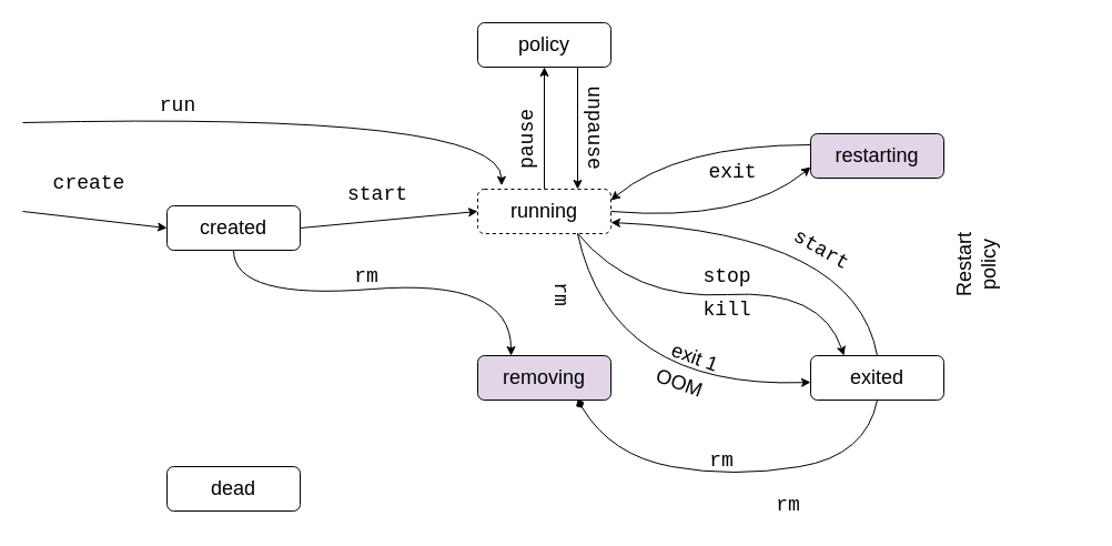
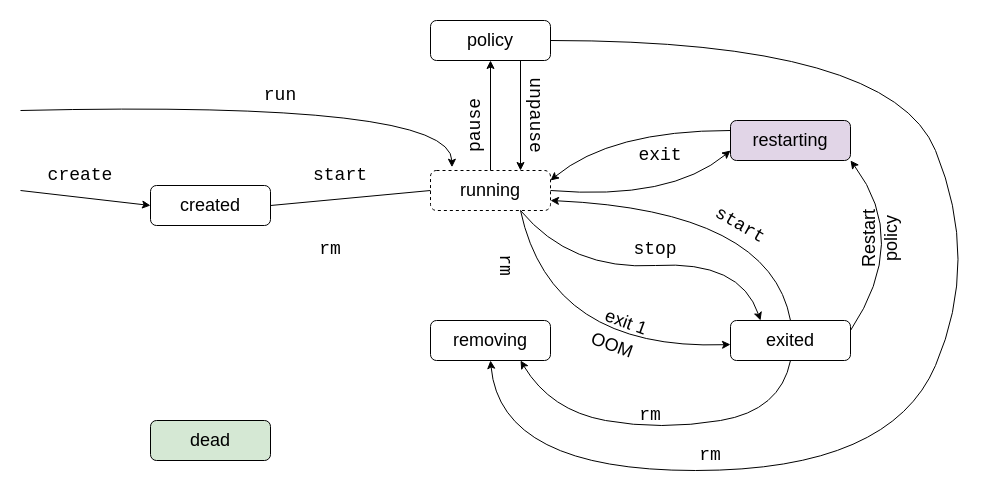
  <mxCell id="0" />
  <mxCell id="1" parent="0" />
  <mxCell id="2" value="&lt;font style=&quot;font-size: 18px;&quot;&gt;created&lt;/font&gt;" style="rounded=1;whiteSpace=wrap;html=1;" vertex="1" parent="1"><mxGeometry x="150" y="185" width="120" height="40" as="geometry" /></mxCell>
- <mxCell id="3" value="&lt;font style=&quot;font-size: 18px;&quot;&gt;dead&lt;/font&gt;" style="rounded=1;whiteSpace=wrap;html=1;" vertex="1" parent="1"><mxGeometry x="150" y="420" width="120" height="40" as="geometry" /></mxCell>
+ <mxCell id="3" value="&lt;font style=&quot;font-size: 18px;&quot;&gt;dead&lt;/font&gt;" style="rounded=1;whiteSpace=wrap;html=1;fillColor=#d5e8d4;" vertex="1" parent="1"><mxGeometry x="150" y="420" width="120" height="40" as="geometry" /></mxCell>
  <mxCell id="4" value="&lt;font style=&quot;font-size: 18px;&quot;&gt;running&lt;/font&gt;" style="rounded=1;whiteSpace=wrap;html=1;dashed=1;" vertex="1" parent="1"><mxGeometry x="430" y="170" width="120" height="40" as="geometry" /></mxCell>
- <mxCell id="5" value="&lt;font style=&quot;font-size: 18px;&quot;&gt;removing&lt;/font&gt;" style="rounded=1;whiteSpace=wrap;html=1;fillColor=#e1d5e7;" vertex="1" parent="1"><mxGeometry x="430" y="320" width="120" height="40" as="geometry" /></mxCell>
+ <mxCell id="5" value="&lt;font style=&quot;font-size: 18px;&quot;&gt;removing&lt;/font&gt;" style="rounded=1;whiteSpace=wrap;html=1;" vertex="1" parent="1"><mxGeometry x="430" y="320" width="120" height="40" as="geometry" /></mxCell>
  <mxCell id="6" value="&lt;font style=&quot;font-size: 18px;&quot;&gt;policy&lt;/font&gt;" style="rounded=1;whiteSpace=wrap;html=1;" vertex="1" parent="1"><mxGeometry x="430" y="20" width="120" height="40" as="geometry" /></mxCell>
  <mxCell id="7" value="&lt;font style=&quot;font-size: 18px;&quot;&gt;restarting&lt;/font&gt;" style="rounded=1;whiteSpace=wrap;html=1;fillColor=#e1d5e7;" vertex="1" parent="1"><mxGeometry x="730" y="120" width="120" height="40" as="geometry" /></mxCell>
  <mxCell id="8" value="&lt;font style=&quot;font-size: 18px;&quot;&gt;exited&lt;/font&gt;" style="rounded=1;whiteSpace=wrap;html=1;" vertex="1" parent="1"><mxGeometry x="730" y="320" width="120" height="40" as="geometry" /></mxCell>
  <mxCell id="9" value="" style="endArrow=classic;html=1;rounded=0;entryX=0;entryY=0.5;entryDx=0;entryDy=0;" edge="1" parent="1" target="2"><mxGeometry width="50" height="50" relative="1" as="geometry"><mxPoint x="20" y="190" as="sourcePoint" /><mxPoint x="80" y="190" as="targetPoint" /></mxGeometry></mxCell>
- <mxCell id="10" value="" style="endArrow=classic;html=1;rounded=0;entryX=0;entryY=0.5;entryDx=0;entryDy=0;exitX=1;exitY=0.5;exitDx=0;exitDy=0;" edge="1" parent="1" source="2" target="4"><mxGeometry width="50" height="50" relative="1" as="geometry"><mxPoint x="280" y="189.29" as="sourcePoint" /><mxPoint x="410" y="189.29" as="targetPoint" /></mxGeometry></mxCell>
+ <mxCell id="10" value="" style="endArrow=none;html=1;rounded=0;entryX=0;entryY=0.5;entryDx=0;entryDy=0;exitX=1;exitY=0.5;exitDx=0;exitDy=0;" edge="1" parent="1" source="2" target="4"><mxGeometry width="50" height="50" relative="1" as="geometry"><mxPoint x="280" y="189.29" as="sourcePoint" /><mxPoint x="410" y="189.29" as="targetPoint" /></mxGeometry></mxCell>
  <mxCell id="11" value="" style="endArrow=classic;html=1;rounded=0;entryX=0.179;entryY=-0.082;entryDx=0;entryDy=0;entryPerimeter=0;curved=1;" edge="1" parent="1" target="4"><mxGeometry width="50" height="50" relative="1" as="geometry"><mxPoint x="20" y="110" as="sourcePoint" /><mxPoint x="470" y="110" as="targetPoint" /><Array as="points"><mxPoint x="451" y="100" /></Array></mxGeometry></mxCell>
  <mxCell id="12" value="" style="endArrow=classic;html=1;rounded=0;entryX=0.5;entryY=1;entryDx=0;entryDy=0;exitX=0.5;exitY=0;exitDx=0;exitDy=0;" edge="1" parent="1" source="4" target="6"><mxGeometry width="50" height="50" relative="1" as="geometry"><mxPoint x="465" y="150" as="sourcePoint" /><mxPoint x="480" y="70" as="targetPoint" /></mxGeometry></mxCell>
  <mxCell id="13" value="" style="endArrow=classic;html=1;rounded=0;entryX=0.75;entryY=0;entryDx=0;entryDy=0;exitX=0.75;exitY=1;exitDx=0;exitDy=0;" edge="1" parent="1" source="6" target="4"><mxGeometry width="50" height="50" relative="1" as="geometry"><mxPoint x="620" y="65" as="sourcePoint" /><mxPoint x="670" y="15" as="targetPoint" /></mxGeometry></mxCell>
- <mxCell id="14" value="" style="curved=1;endArrow=classic;html=1;rounded=0;exitX=0.5;exitY=1;exitDx=0;exitDy=0;entryX=0.25;entryY=0;entryDx=0;entryDy=0;" edge="1" parent="1" source="2" target="5"><mxGeometry width="50" height="50" relative="1" as="geometry"><mxPoint x="350" y="270" as="sourcePoint" /><mxPoint x="510" y="200" as="targetPoint" /><Array as="points"><mxPoint x="210" y="270" /><mxPoint x="460" y="250" /></Array></mxGeometry></mxCell>
- <mxCell id="16" value="" style="endArrow=diamond;html=1;rounded=0;exitX=0.5;exitY=1;exitDx=0;exitDy=0;entryX=0.75;entryY=1;entryDx=0;entryDy=0;curved=1;" edge="1" parent="1" source="8" target="5"><mxGeometry width="50" height="50" relative="1" as="geometry"><mxPoint x="460" y="250" as="sourcePoint" /><mxPoint x="510" y="200" as="targetPoint" /><Array as="points"><mxPoint x="780" y="410" /><mxPoint x="660" y="430" /><mxPoint x="550" y="410" /></Array></mxGeometry></mxCell>
+ <mxCell id="15" value="" style="endArrow=classic;html=1;rounded=0;exitX=1;exitY=0.5;exitDx=0;exitDy=0;entryX=0.5;entryY=1;entryDx=0;entryDy=0;curved=1;" edge="1" parent="1" source="6" target="5"><mxGeometry width="50" height="50" relative="1" as="geometry"><mxPoint x="670" y="60" as="sourcePoint" /><mxPoint x="950" y="90" as="targetPoint" /><Array as="points"><mxPoint x="890" y="40" /><mxPoint x="980" y="260" /><mxPoint x="890" y="470" /><mxPoint x="500" y="470" /></Array></mxGeometry></mxCell>
+ <mxCell id="16" value="" style="endArrow=classic;html=1;rounded=0;exitX=0.5;exitY=1;exitDx=0;exitDy=0;entryX=0.75;entryY=1;entryDx=0;entryDy=0;curved=1;" edge="1" parent="1" source="8" target="5"><mxGeometry width="50" height="50" relative="1" as="geometry"><mxPoint x="460" y="250" as="sourcePoint" /><mxPoint x="510" y="200" as="targetPoint" /><Array as="points"><mxPoint x="780" y="410" /><mxPoint x="660" y="430" /><mxPoint x="550" y="410" /></Array></mxGeometry></mxCell>
  <mxCell id="17" value="" style="endArrow=classic;html=1;rounded=0;entryX=1;entryY=0.25;entryDx=0;entryDy=0;exitX=0;exitY=0.25;exitDx=0;exitDy=0;curved=1;" edge="1" parent="1" source="7" target="4"><mxGeometry width="50" height="50" relative="1" as="geometry"><mxPoint x="460" y="250" as="sourcePoint" /><mxPoint x="510" y="200" as="targetPoint" /><Array as="points"><mxPoint x="610" y="130" /></Array></mxGeometry></mxCell>
  <mxCell id="18" value="" style="endArrow=classic;html=1;rounded=0;entryX=0;entryY=0.75;entryDx=0;entryDy=0;exitX=1;exitY=0.5;exitDx=0;exitDy=0;curved=1;" edge="1" parent="1" source="4" target="7"><mxGeometry width="50" height="50" relative="1" as="geometry"><mxPoint x="460" y="250" as="sourcePoint" /><mxPoint x="510" y="200" as="targetPoint" /><Array as="points"><mxPoint x="670" y="200" /></Array></mxGeometry></mxCell>
  <mxCell id="19" value="" style="endArrow=classic;html=1;rounded=0;entryX=0.25;entryY=0;entryDx=0;entryDy=0;exitX=0.75;exitY=1;exitDx=0;exitDy=0;curved=1;" edge="1" parent="1" source="4" target="8"><mxGeometry width="50" height="50" relative="1" as="geometry"><mxPoint x="580" y="240" as="sourcePoint" /><mxPoint x="510" y="200" as="targetPoint" /><Array as="points"><mxPoint x="570" y="270" /><mxPoint x="740" y="260" /></Array></mxGeometry></mxCell>
+ <mxCell id="20" value="" style="endArrow=classic;html=1;rounded=0;exitX=1;exitY=0.25;exitDx=0;exitDy=0;entryX=1;entryY=1;entryDx=0;entryDy=0;curved=1;" edge="1" parent="1" source="8" target="7"><mxGeometry width="50" height="50" relative="1" as="geometry"><mxPoint x="880" y="310" as="sourcePoint" /><mxPoint x="930" y="260" as="targetPoint" /><Array as="points"><mxPoint x="910" y="240" /></Array></mxGeometry></mxCell>
  <mxCell id="21" value="" style="endArrow=classic;html=1;rounded=0;entryX=0.25;entryY=0;entryDx=0;entryDy=0;exitX=0.75;exitY=1;exitDx=0;exitDy=0;curved=1;" edge="1" parent="1" source="4"><mxGeometry width="50" height="50" relative="1" as="geometry"><mxPoint x="520" y="234" as="sourcePoint" /><mxPoint x="730" y="344" as="targetPoint" /><Array as="points"><mxPoint x="550" y="350" /></Array></mxGeometry></mxCell>
- <mxCell id="22" value="&lt;font style=&quot;font-size: 18px;&quot; face=&quot;Courier New&quot;&gt;run&lt;/font&gt;" style="text;html=1;align=center;verticalAlign=middle;whiteSpace=wrap;rounded=0;" vertex="1" parent="1"><mxGeometry x="130" y="80" width="60" height="30" as="geometry" /></mxCell>
- <mxCell id="23" value="&lt;font style=&quot;font-size: 18px;&quot; face=&quot;Courier New&quot;&gt;create&lt;/font&gt;" style="text;html=1;align=center;verticalAlign=middle;whiteSpace=wrap;rounded=0;" vertex="1" parent="1"><mxGeometry x="50" y="150" width="60" height="30" as="geometry" /></mxCell>
+ <mxCell id="22" value="&lt;font style=&quot;font-size: 18px;&quot; face=&quot;Courier New&quot;&gt;run&lt;/font&gt;" style="text;html=1;align=center;verticalAlign=middle;whiteSpace=wrap;rounded=0;" vertex="1" parent="1"><mxGeometry x="250" y="80" width="60" height="30" as="geometry" /></mxCell>
+ <mxCell id="23" value="&lt;font style=&quot;font-size: 18px;&quot; face=&quot;Courier New&quot;&gt;create&lt;/font&gt;" style="text;html=1;align=center;verticalAlign=middle;whiteSpace=wrap;rounded=0;" vertex="1" parent="1"><mxGeometry x="50" y="160" width="60" height="30" as="geometry" /></mxCell>
  <mxCell id="24" value="&lt;font style=&quot;font-size: 18px;&quot; face=&quot;Courier New&quot;&gt;rm&lt;/font&gt;" style="text;html=1;align=center;verticalAlign=middle;whiteSpace=wrap;rounded=0;" vertex="1" parent="1"><mxGeometry x="300" y="234" width="60" height="30" as="geometry" /></mxCell>
  <mxCell id="25" value="&lt;font style=&quot;font-size: 18px;&quot; face=&quot;Courier New&quot;&gt;rm&lt;/font&gt;" style="text;html=1;align=center;verticalAlign=middle;whiteSpace=wrap;rounded=0;rotation=90;" vertex="1" parent="1"><mxGeometry x="475" y="250" width="60" height="30" as="geometry" /></mxCell>
  <mxCell id="26" value="&lt;font style=&quot;font-size: 18px;&quot; face=&quot;Courier New&quot;&gt;rm&lt;/font&gt;" style="text;html=1;align=center;verticalAlign=middle;whiteSpace=wrap;rounded=0;" vertex="1" parent="1"><mxGeometry x="620" y="400" width="60" height="30" as="geometry" /></mxCell>
  <mxCell id="27" value="&lt;font style=&quot;font-size: 18px;&quot; face=&quot;Courier New&quot;&gt;rm&lt;/font&gt;" style="text;html=1;align=center;verticalAlign=middle;whiteSpace=wrap;rounded=0;" vertex="1" parent="1"><mxGeometry x="680" y="440" width="60" height="30" as="geometry" /></mxCell>
  <mxCell id="28" value="&lt;font style=&quot;font-size: 18px;&quot; face=&quot;Courier New&quot;&gt;pause&lt;/font&gt;" style="text;html=1;align=center;verticalAlign=middle;whiteSpace=wrap;rounded=0;rotation=-90;" vertex="1" parent="1"><mxGeometry x="445" y="110" width="60" height="30" as="geometry" /></mxCell>
  <mxCell id="29" value="&lt;font style=&quot;font-size: 18px;&quot; face=&quot;Courier New&quot;&gt;unpause&lt;/font&gt;" style="text;html=1;align=center;verticalAlign=middle;whiteSpace=wrap;rounded=0;rotation=90;" vertex="1" parent="1"><mxGeometry x="505" y="100" width="60" height="30" as="geometry" /></mxCell>
  <mxCell id="30" value="&lt;font style=&quot;font-size: 18px;&quot; face=&quot;Courier New&quot;&gt;exit&lt;/font&gt;" style="text;html=1;align=center;verticalAlign=middle;whiteSpace=wrap;rounded=0;" vertex="1" parent="1"><mxGeometry x="630" y="140" width="60" height="30" as="geometry" /></mxCell>
  <mxCell id="31" value="&lt;font style=&quot;font-size: 18px;&quot; face=&quot;Courier New&quot;&gt;stop&lt;/font&gt;" style="text;html=1;align=center;verticalAlign=middle;whiteSpace=wrap;rounded=0;" vertex="1" parent="1"><mxGeometry x="600" y="234" width="110" height="30" as="geometry" /></mxCell>
- <mxCell id="32" value="&lt;font style=&quot;font-size: 18px;&quot; face=&quot;Courier New&quot;&gt;kill&lt;/font&gt;" style="text;html=1;align=center;verticalAlign=middle;whiteSpace=wrap;rounded=0;" vertex="1" parent="1"><mxGeometry x="600" y="264" width="110" height="30" as="geometry" /></mxCell>
  <mxCell id="33" value="" style="endArrow=classic;html=1;rounded=0;entryX=1;entryY=0.75;entryDx=0;entryDy=0;exitX=0.5;exitY=0;exitDx=0;exitDy=0;curved=1;" edge="1" parent="1" source="8" target="4"><mxGeometry width="50" height="50" relative="1" as="geometry"><mxPoint x="490" y="280" as="sourcePoint" /><mxPoint x="540" y="230" as="targetPoint" /><Array as="points"><mxPoint x="770" y="210" /></Array></mxGeometry></mxCell>
  <mxCell id="34" value="&lt;font style=&quot;font-size: 18px;&quot; face=&quot;Courier New&quot;&gt;start&lt;/font&gt;" style="text;html=1;align=center;verticalAlign=middle;whiteSpace=wrap;rounded=0;" vertex="1" parent="1"><mxGeometry x="310" y="160" width="60" height="30" as="geometry" /></mxCell>
  <mxCell id="35" value="&lt;font style=&quot;font-size: 18px;&quot; face=&quot;Courier New&quot;&gt;start&lt;/font&gt;" style="text;html=1;align=center;verticalAlign=middle;whiteSpace=wrap;rounded=0;rotation=30;" vertex="1" parent="1"><mxGeometry x="710" y="210" width="60" height="30" as="geometry" /></mxCell>
  <mxCell id="36" value="&lt;div align=&quot;center&quot;&gt;&lt;font style=&quot;font-size: 18px;&quot;&gt;exit 1&lt;/font&gt;&lt;/div&gt;" style="text;html=1;align=center;verticalAlign=middle;whiteSpace=wrap;rounded=0;rotation=20;" vertex="1" parent="1"><mxGeometry x="586" y="307" width="80" height="30" as="geometry" /></mxCell>
  <mxCell id="37" value="&lt;div align=&quot;center&quot;&gt;&lt;font style=&quot;font-size: 18px;&quot;&gt;OOM&lt;/font&gt;&lt;/div&gt;" style="text;html=1;align=center;verticalAlign=middle;whiteSpace=wrap;rounded=0;rotation=20;" vertex="1" parent="1"><mxGeometry x="572" y="330" width="80" height="30" as="geometry" /></mxCell>
  <mxCell id="38" value="&lt;font style=&quot;font-size: 18px;&quot;&gt;Restart policy&lt;/font&gt;" style="text;html=1;align=center;verticalAlign=middle;whiteSpace=wrap;rounded=0;rotation=-90;" vertex="1" parent="1"><mxGeometry x="825" y="223" width="110" height="30" as="geometry" /></mxCell>
